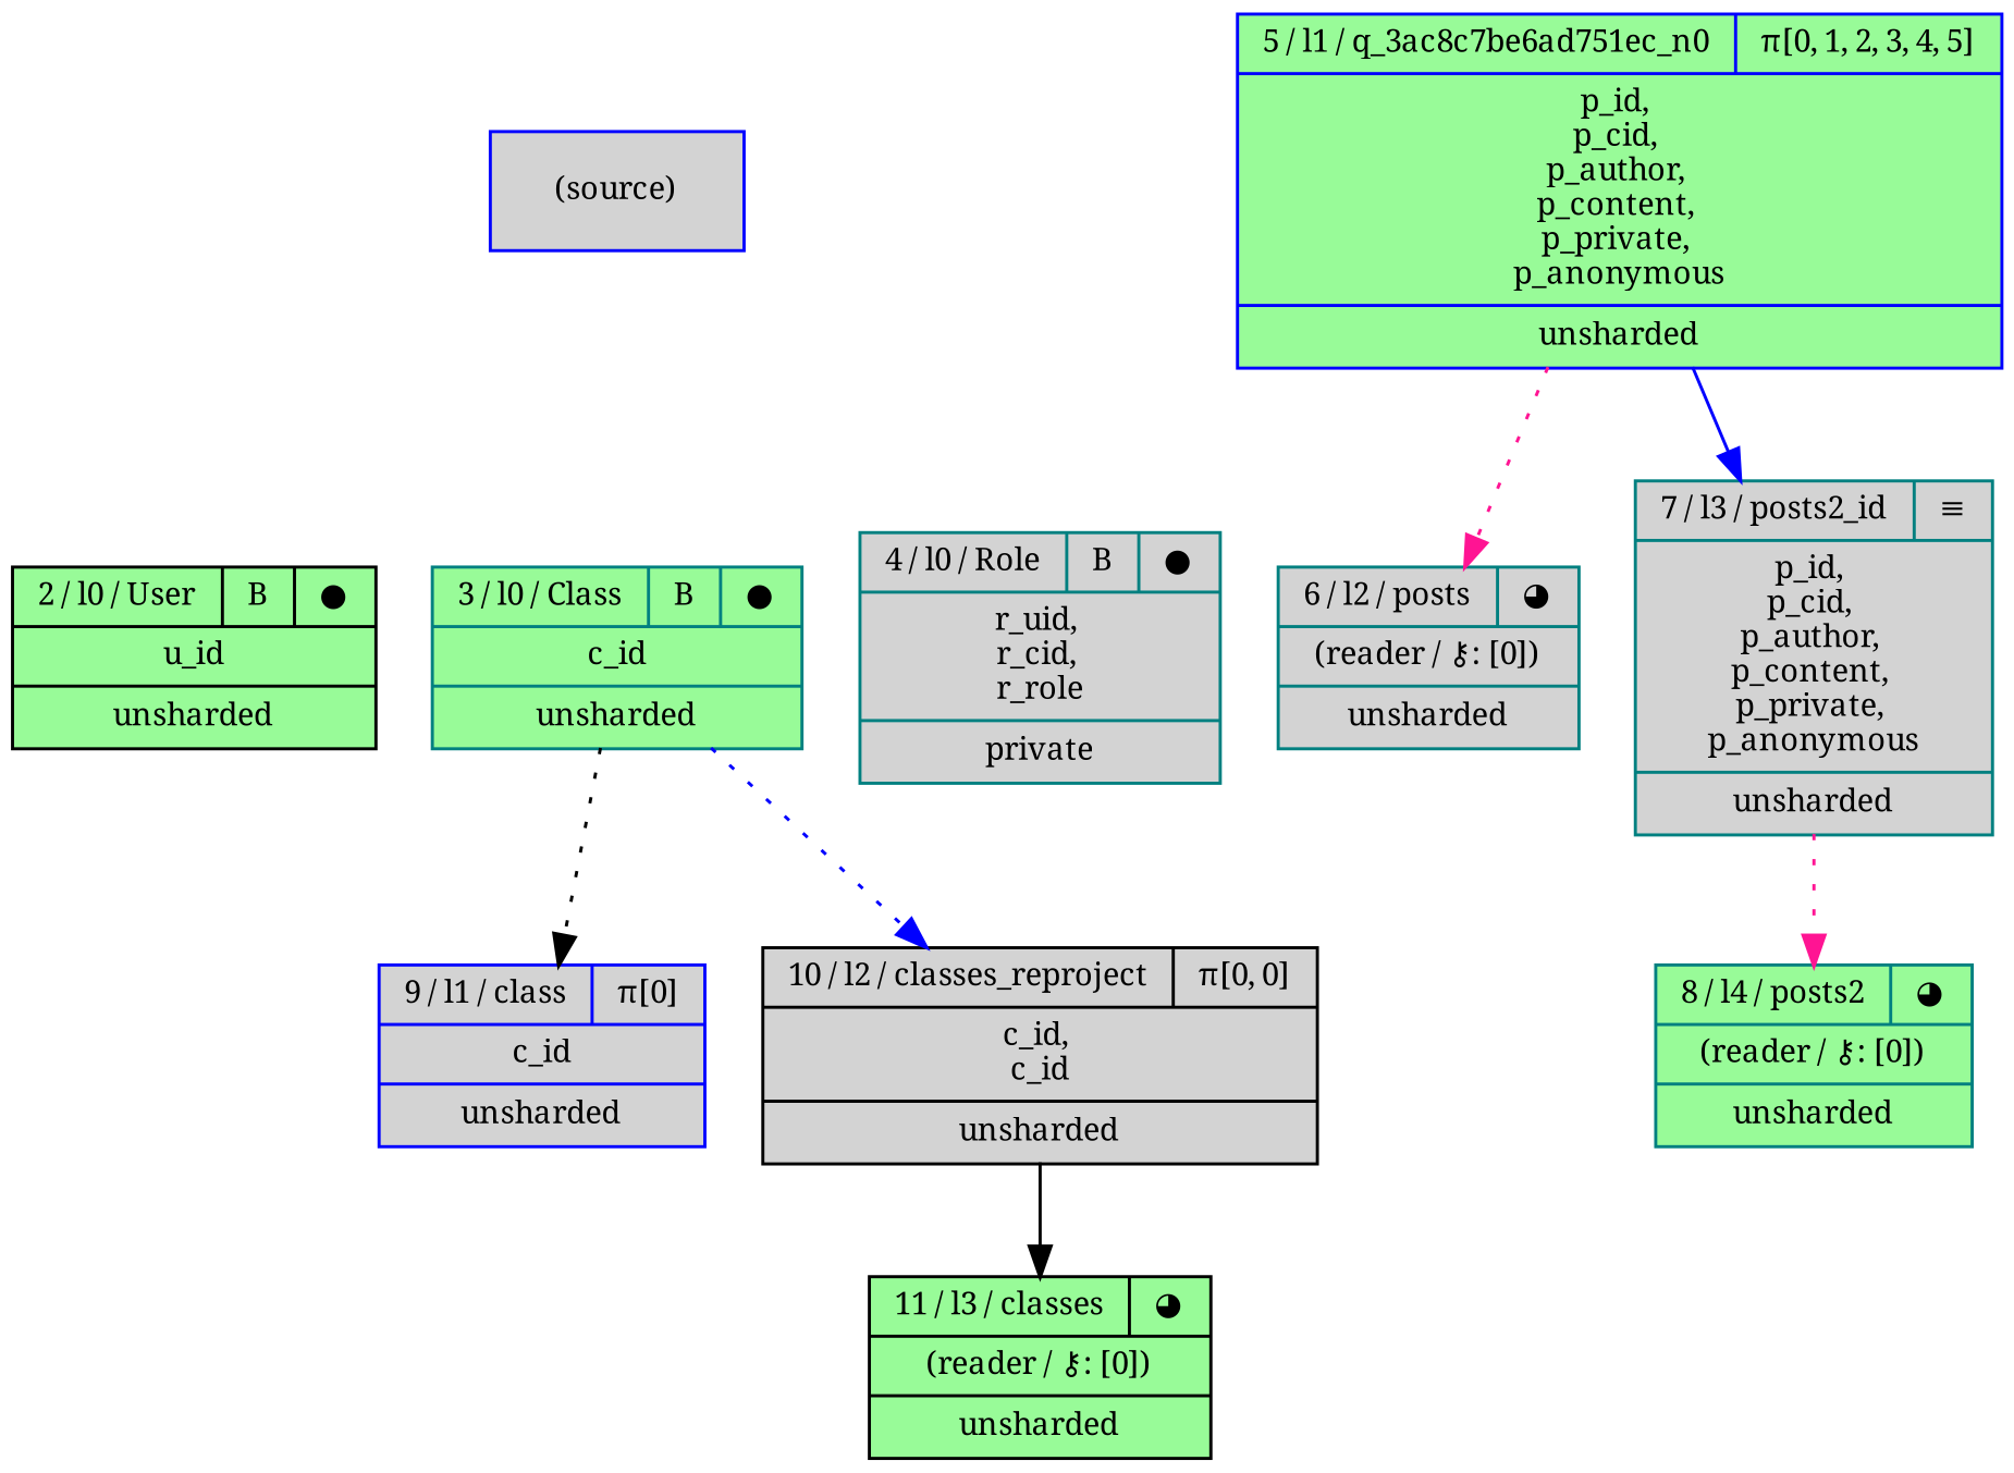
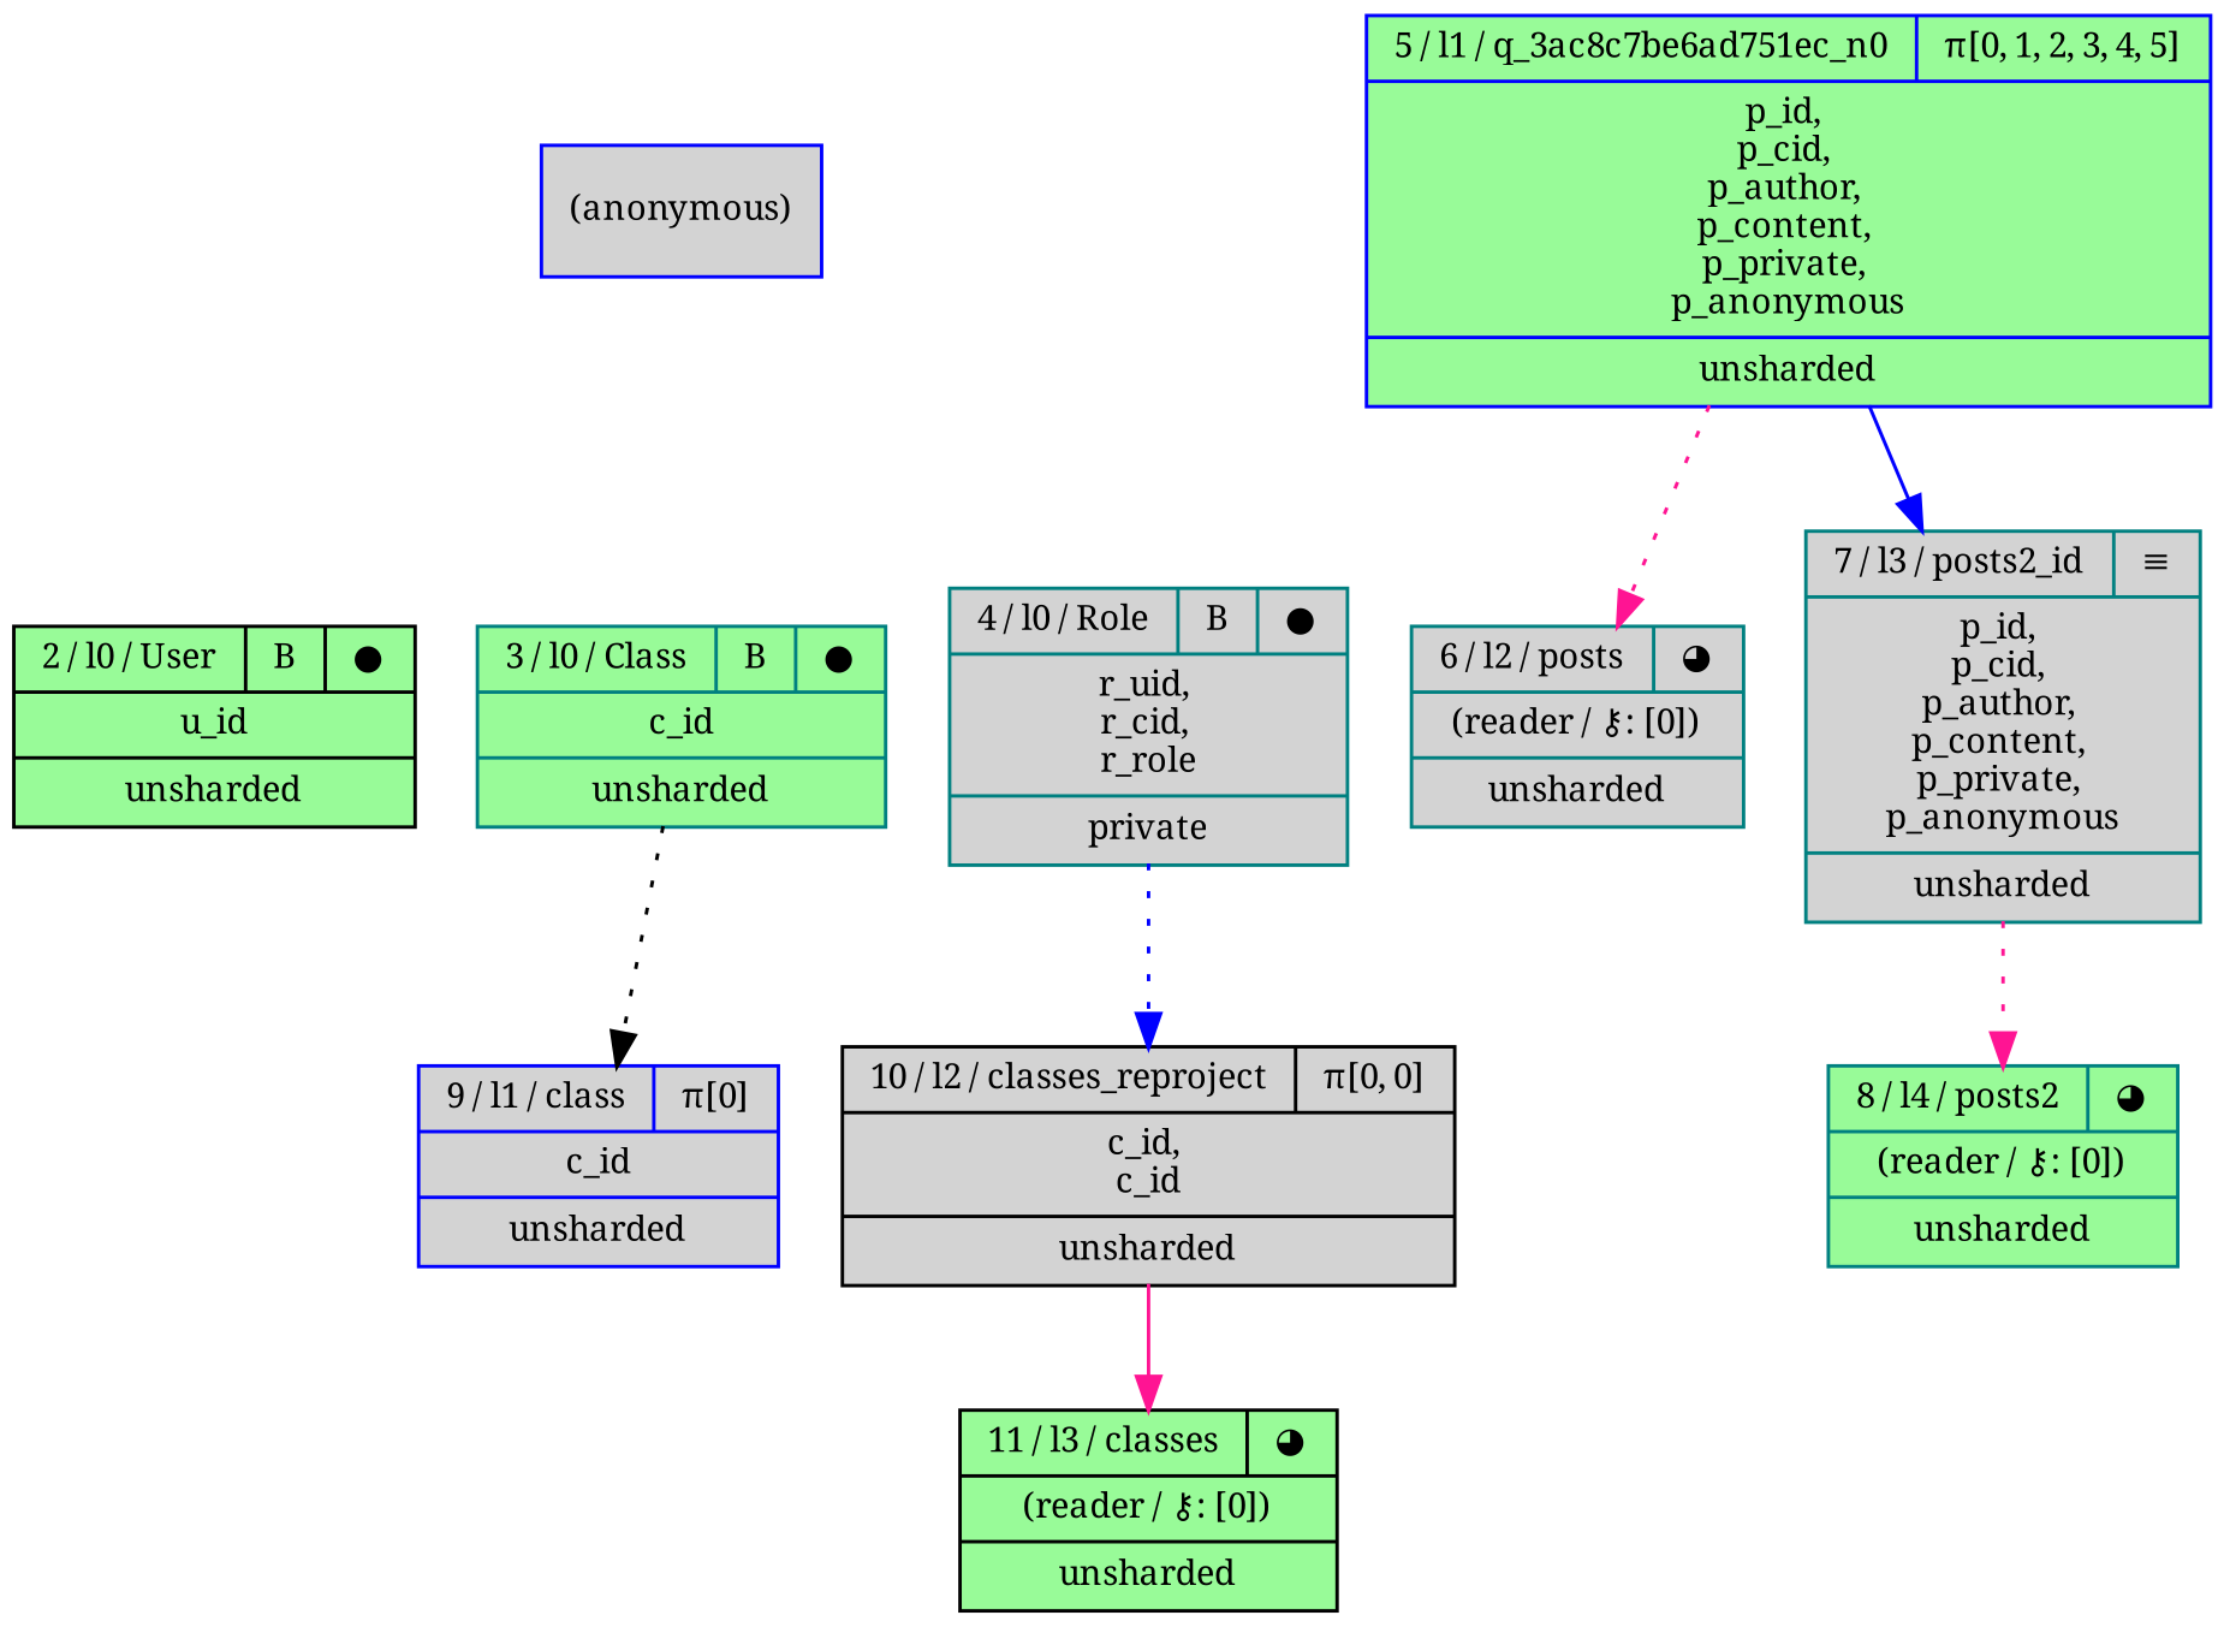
  digraph {
    fontname="Noto Serif"
    node [color=teal fillcolor=lightgrey fontname="Noto Serif" fontsize=10 shape=record style=filled]
    edge [fontname="Noto Serif" style=dotted]
-   n1 [color=blue label="(source)"]
+   n1 [color=blue label="(anonymous)"]
    n2 [color=black fillcolor=palegreen label="{ { 2 / l0 / User | B | ● } | u_id | unsharded }"]
    n3 [fillcolor=palegreen label="{ { 3 / l0 / Class | B | ● } | c_id | unsharded }"]
    n4 [label="{ { 4 / l0 / Role | B | ● } | r_uid, \nr_cid, \nr_role | private }"]
    n5 [color=blue fillcolor=palegreen label="{{ 5 / l1 / q_3ac8c7be6ad751ec_n0 | π[0, 1, 2, 3, 4, 5]  } | p_id, \np_cid, \np_author, \np_content, \np_private, \np_anonymous | unsharded}"]
    n6 [color=blue label="{{ 9 / l1 / class | π[0]  } | c_id | unsharded}"]
    n7 [color=black label="{{ 10 / l2 / classes_reproject | π[0, 0]  } | c_id, \nc_id | unsharded}"]
    n8 [label="{ { 6 / l2 / posts | ◕ } | (reader / ⚷: [0]) | unsharded }"]
    n9 [label="{{ 7 / l3 / posts2_id | ≡  } | p_id, \np_cid, \np_author, \np_content, \np_private, \np_anonymous | unsharded}"]
    n10 [fillcolor=palegreen label="{ { 8 / l4 / posts2 | ◕ } | (reader / ⚷: [0]) | unsharded }"]
    n11 [color=black fillcolor=palegreen label="{ { 11 / l3 / classes | ◕ } | (reader / ⚷: [0]) | unsharded }"]
    subgraph sub_1 {
      n1
      n2
      n3
      n4
      n5
      n6
      n7
      n8
      n9
      n10
      n11
    }
    n1 -> n2 [style=invis]
    n1 -> n3 [style=invis]
    n1 -> n4 [style=invis]
    n3 -> n6 [color=black]
-   n3 -> n7 [color=blue]
+   n4 -> n7 [color=blue]
    n5 -> n8 [color=deeppink]
    n5 -> n9 [color=blue style=solid]
-   n7 -> n11 [color=black style=solid]
+   n7 -> n11 [color=deeppink style=solid]
    n9 -> n10 [color=deeppink]
  }
